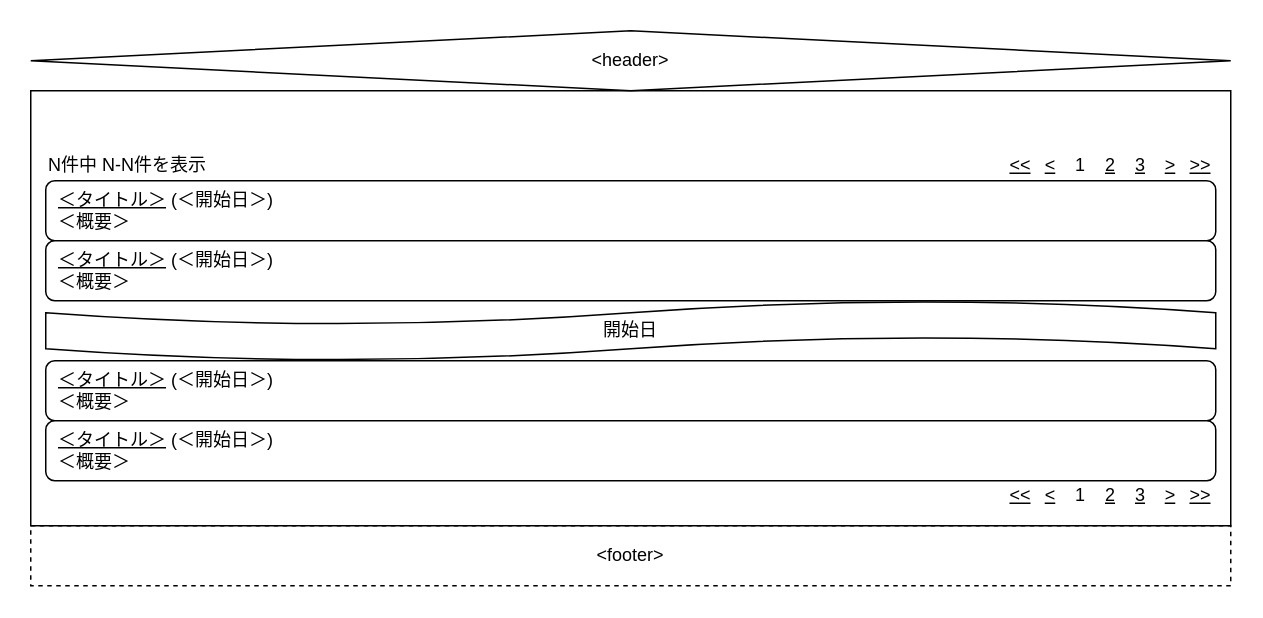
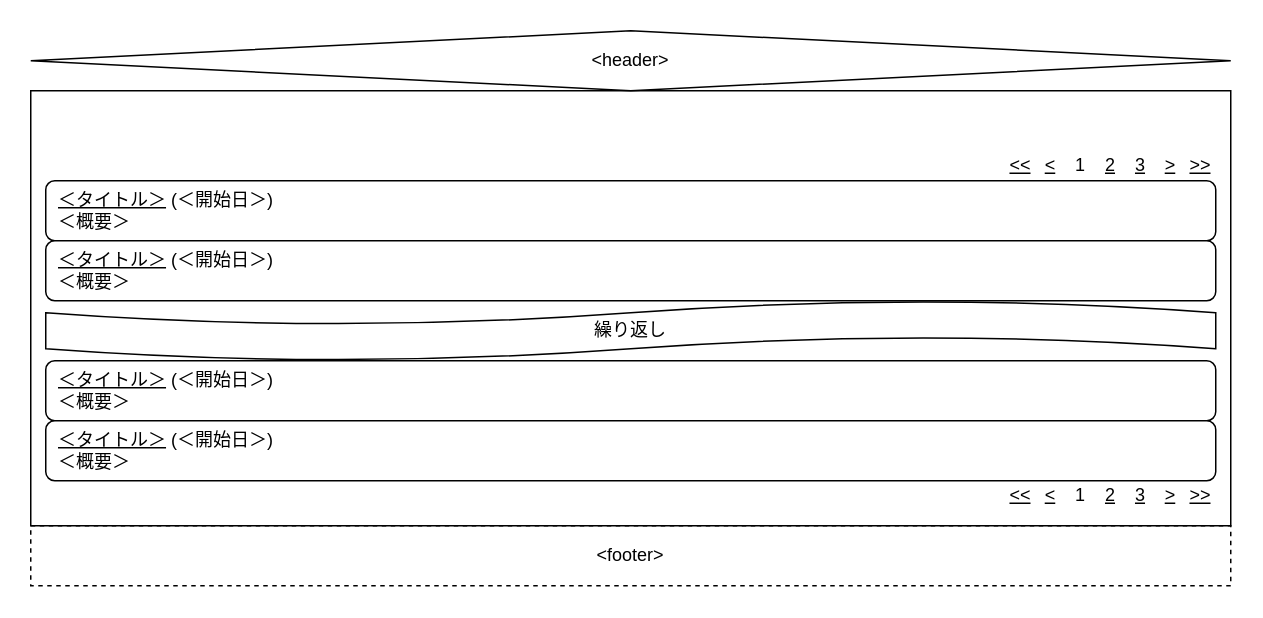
  <mxCell id="0" />
  <mxCell id="1" parent="0" />
  <mxCell id="2" value="&amp;lt;header&amp;gt;" style="rhombus;whiteSpace=wrap;html=1;fillColor=none;" parent="1" vertex="1"><mxGeometry width="800" height="40" as="geometry" x="20" y="20" /></mxCell>
  <mxCell id="3" value="" style="rounded=0;whiteSpace=wrap;html=1;fillColor=none;" parent="1" vertex="1"><mxGeometry y="60" width="800" height="290" as="geometry" x="20" /></mxCell>
  <mxCell id="4" value="&lt;span&gt;&amp;nbsp;&amp;nbsp;&lt;/span&gt;&lt;u&gt;＜タイトル＞&lt;/u&gt;&amp;nbsp;(＜開始日＞)&lt;br&gt;&lt;div&gt;&lt;span&gt;&amp;nbsp; ＜概要＞&lt;/span&gt;&lt;/div&gt;" style="rounded=1;whiteSpace=wrap;html=1;align=left;" parent="1" vertex="1"><mxGeometry x="30" y="120" width="780" height="40" as="geometry" /></mxCell>
- <mxCell id="5" value="N件中 N-N件を表示" style="text;html=1;strokeColor=none;fillColor=none;align=left;verticalAlign=middle;whiteSpace=wrap;rounded=0;" parent="1" vertex="1"><mxGeometry x="30" y="100" width="110" height="20" as="geometry" /></mxCell>
  <mxCell id="6" value="" style="group" parent="1" vertex="1" connectable="0"><mxGeometry x="670" y="100" width="140" height="20" as="geometry" /></mxCell>
  <mxCell id="7" value="&lt;u&gt;&amp;lt;&lt;/u&gt;" style="text;html=1;strokeColor=none;fillColor=none;align=center;verticalAlign=middle;whiteSpace=wrap;rounded=0;" parent="6" vertex="1"><mxGeometry x="20" width="20" height="20" as="geometry" /></mxCell>
  <mxCell id="8" value="1" style="text;html=1;strokeColor=none;fillColor=none;align=center;verticalAlign=middle;whiteSpace=wrap;rounded=0;" parent="6" vertex="1"><mxGeometry x="40" width="20" height="20" as="geometry" /></mxCell>
  <mxCell id="9" value="&lt;u&gt;2&lt;/u&gt;" style="text;html=1;strokeColor=none;fillColor=none;align=center;verticalAlign=middle;whiteSpace=wrap;rounded=0;" parent="6" vertex="1"><mxGeometry x="60" width="20" height="20" as="geometry" /></mxCell>
  <mxCell id="10" value="&lt;u&gt;3&lt;/u&gt;" style="text;html=1;strokeColor=none;fillColor=none;align=center;verticalAlign=middle;whiteSpace=wrap;rounded=0;" parent="6" vertex="1"><mxGeometry x="80" width="20" height="20" as="geometry" /></mxCell>
  <mxCell id="11" value="&lt;u&gt;&amp;gt;&lt;/u&gt;" style="text;html=1;strokeColor=none;fillColor=none;align=center;verticalAlign=middle;whiteSpace=wrap;rounded=0;" parent="6" vertex="1"><mxGeometry x="100" width="20" height="20" as="geometry" /></mxCell>
  <mxCell id="12" value="&lt;u&gt;&amp;gt;&amp;gt;&lt;/u&gt;" style="text;html=1;strokeColor=none;fillColor=none;align=center;verticalAlign=middle;whiteSpace=wrap;rounded=0;" parent="6" vertex="1"><mxGeometry x="120" width="20" height="20" as="geometry" /></mxCell>
  <mxCell id="13" value="&lt;u&gt;&amp;lt;&amp;lt;&lt;/u&gt;" style="text;html=1;strokeColor=none;fillColor=none;align=center;verticalAlign=middle;whiteSpace=wrap;rounded=0;" parent="6" vertex="1"><mxGeometry width="20" height="20" as="geometry" /></mxCell>
  <mxCell id="14" value="" style="group" parent="1" vertex="1" connectable="0"><mxGeometry x="670" y="320" width="140" height="20" as="geometry" /></mxCell>
  <mxCell id="15" value="&lt;u&gt;&amp;lt;&lt;/u&gt;" style="text;html=1;strokeColor=none;fillColor=none;align=center;verticalAlign=middle;whiteSpace=wrap;rounded=0;" parent="14" vertex="1"><mxGeometry x="20" width="20" height="20" as="geometry" /></mxCell>
  <mxCell id="16" value="1" style="text;html=1;strokeColor=none;fillColor=none;align=center;verticalAlign=middle;whiteSpace=wrap;rounded=0;" parent="14" vertex="1"><mxGeometry x="40" width="20" height="20" as="geometry" /></mxCell>
  <mxCell id="17" value="&lt;u&gt;2&lt;/u&gt;" style="text;html=1;strokeColor=none;fillColor=none;align=center;verticalAlign=middle;whiteSpace=wrap;rounded=0;" parent="14" vertex="1"><mxGeometry x="60.0" width="20" height="20" as="geometry" /></mxCell>
  <mxCell id="18" value="&lt;u&gt;3&lt;/u&gt;" style="text;html=1;strokeColor=none;fillColor=none;align=center;verticalAlign=middle;whiteSpace=wrap;rounded=0;" parent="14" vertex="1"><mxGeometry x="80" width="20" height="20" as="geometry" /></mxCell>
  <mxCell id="19" value="&lt;u&gt;&amp;gt;&lt;/u&gt;" style="text;html=1;strokeColor=none;fillColor=none;align=center;verticalAlign=middle;whiteSpace=wrap;rounded=0;" parent="14" vertex="1"><mxGeometry x="100" width="20" height="20" as="geometry" /></mxCell>
  <mxCell id="20" value="&lt;u&gt;&amp;gt;&amp;gt;&lt;/u&gt;" style="text;html=1;strokeColor=none;fillColor=none;align=center;verticalAlign=middle;whiteSpace=wrap;rounded=0;" parent="14" vertex="1"><mxGeometry x="120.0" width="20" height="20" as="geometry" /></mxCell>
  <mxCell id="21" value="&lt;u&gt;&amp;lt;&amp;lt;&lt;/u&gt;" style="text;html=1;strokeColor=none;fillColor=none;align=center;verticalAlign=middle;whiteSpace=wrap;rounded=0;" parent="14" vertex="1"><mxGeometry width="20" height="20" as="geometry" /></mxCell>
  <mxCell id="22" value="&amp;lt;footer&amp;gt;" style="rounded=0;whiteSpace=wrap;html=1;fillColor=none;dashed=1;" parent="1" vertex="1"><mxGeometry y="350" width="800" height="40" as="geometry" x="20" /></mxCell>
  <mxCell id="23" value="&lt;span&gt;&amp;nbsp;&amp;nbsp;&lt;/span&gt;&lt;u&gt;＜タイトル＞&lt;/u&gt;&amp;nbsp;(＜開始日＞)&lt;br&gt;&lt;div&gt;&lt;span&gt;&amp;nbsp; ＜概要＞&lt;/span&gt;&lt;/div&gt;" style="rounded=1;whiteSpace=wrap;html=1;align=left;" parent="1" vertex="1"><mxGeometry x="30" y="160" width="780" height="40" as="geometry" /></mxCell>
  <mxCell id="24" value="&lt;span&gt;&amp;nbsp;&amp;nbsp;&lt;/span&gt;&lt;u&gt;＜タイトル＞&lt;/u&gt;&amp;nbsp;(＜開始日＞)&lt;br&gt;&lt;div&gt;&lt;span&gt;&amp;nbsp; ＜概要＞&lt;/span&gt;&lt;/div&gt;" style="rounded=1;whiteSpace=wrap;html=1;align=left;" parent="1" vertex="1"><mxGeometry x="30" y="240" width="780" height="40" as="geometry" /></mxCell>
  <mxCell id="25" value="&lt;span&gt;&amp;nbsp;&amp;nbsp;&lt;/span&gt;&lt;u&gt;＜タイトル＞&lt;/u&gt;&amp;nbsp;(＜開始日＞)&lt;br&gt;&lt;div&gt;&lt;span&gt;&amp;nbsp; ＜概要＞&lt;/span&gt;&lt;/div&gt;" style="rounded=1;whiteSpace=wrap;html=1;align=left;" parent="1" vertex="1"><mxGeometry x="30" y="280" width="780" height="40" as="geometry" /></mxCell>
- <mxCell id="26" value="開始日" style="shape=tape;whiteSpace=wrap;html=1;align=center;" parent="1" vertex="1"><mxGeometry x="30" y="200" width="780" height="40" as="geometry" /></mxCell>
+ <mxCell id="26" value="繰り返し" style="shape=tape;whiteSpace=wrap;html=1;align=center;" parent="1" vertex="1"><mxGeometry x="30" y="200" width="780" height="40" as="geometry" /></mxCell>
